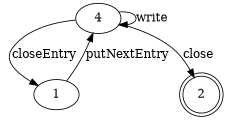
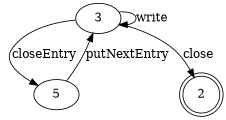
  digraph {
    2 [shape=doublecircle]
-   1
-   3 [label=4]
+   1 [label=5]
+   3
    1 -> 3 [label=putNextEntry]
    3 -> 2 [label=close]
    3 -> 1 [label=closeEntry]
    3 -> 3 [label=write]
  }
